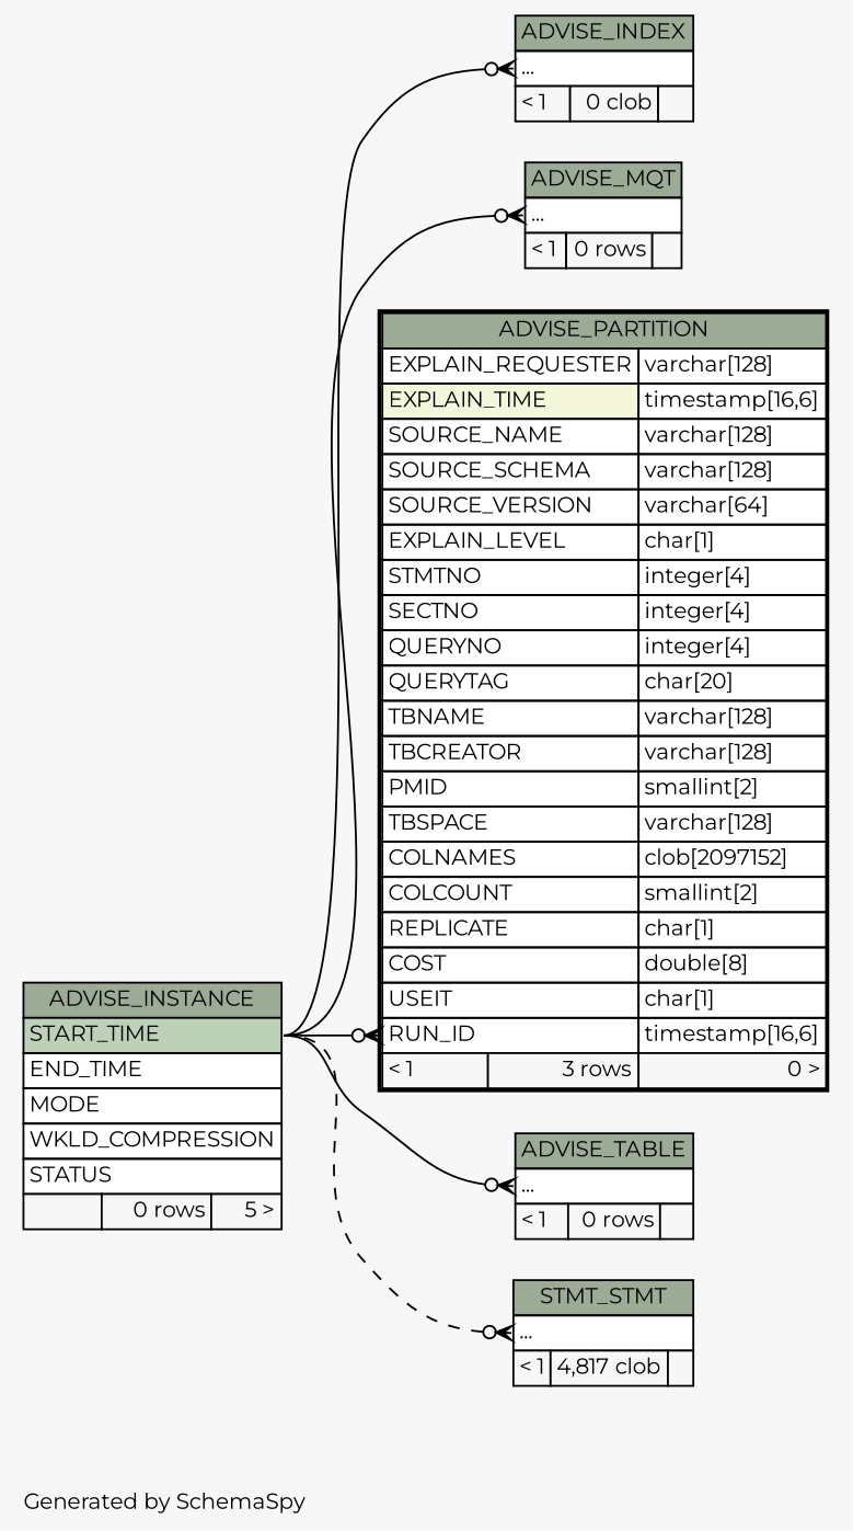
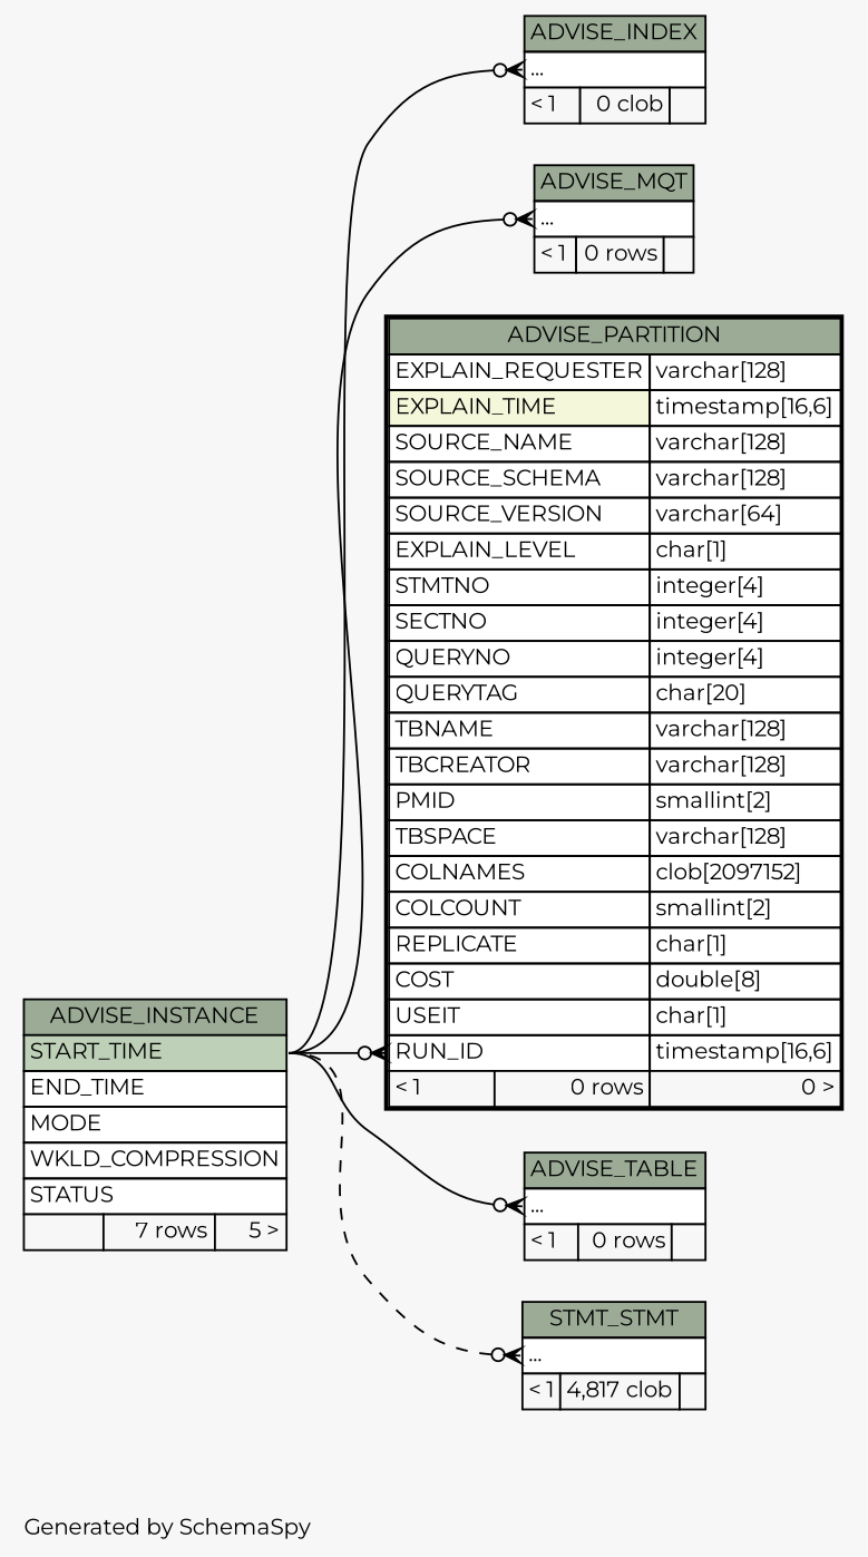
  digraph {
    bgcolor="#f7f7f7"
    fontname=Montserrat
    fontsize=11
    label="\nGenerated by SchemaSpy"
    labeljust=l
    nodesep=0.18
    rankdir=RL
    ranksep=0.46
    node [fontname=Montserrat fontsize=11 shape=plaintext]
    edge [arrowhead=none arrowsize=0.8 arrowtail=crowodot dir=back fontname=Montserrat headport="START_TIME:e" tailport="elipses:w"]
    n1 [label=<     <TABLE BORDER="0" CELLBORDER="1" CELLSPACING="0" BGCOLOR="#ffffff">       <TR><TD COLSPAN="3" BGCOLOR="#9bab96" ALIGN="CENTER">ADVISE_INDEX</TD></TR>       <TR><TD PORT="elipses" COLSPAN="3" ALIGN="LEFT">...</TD></TR>       <TR><TD ALIGN="LEFT" BGCOLOR="#f7f7f7">&lt; 1</TD><TD ALIGN="RIGHT" BGCOLOR="#f7f7f7">0 clob</TD><TD ALIGN="RIGHT" BGCOLOR="#f7f7f7">  </TD></TR>     </TABLE>>]
-   n2 [label=<     <TABLE BORDER="0" CELLBORDER="1" CELLSPACING="0" BGCOLOR="#ffffff">       <TR><TD COLSPAN="3" BGCOLOR="#9bab96" ALIGN="CENTER">ADVISE_INSTANCE</TD></TR>       <TR><TD PORT="START_TIME" COLSPAN="3" BGCOLOR="#bed1b8" ALIGN="LEFT">START_TIME</TD></TR>       <TR><TD PORT="END_TIME" COLSPAN="3" ALIGN="LEFT">END_TIME</TD></TR>       <TR><TD PORT="MODE" COLSPAN="3" ALIGN="LEFT">MODE</TD></TR>       <TR><TD PORT="WKLD_COMPRESSION" COLSPAN="3" ALIGN="LEFT">WKLD_COMPRESSION</TD></TR>       <TR><TD PORT="STATUS" COLSPAN="3" ALIGN="LEFT">STATUS</TD></TR>       <TR><TD ALIGN="LEFT" BGCOLOR="#f7f7f7">  </TD><TD ALIGN="RIGHT" BGCOLOR="#f7f7f7">0 rows</TD><TD ALIGN="RIGHT" BGCOLOR="#f7f7f7">5 &gt;</TD></TR>     </TABLE>>]
+   n2 [label=<     <TABLE BORDER="0" CELLBORDER="1" CELLSPACING="0" BGCOLOR="#ffffff">       <TR><TD COLSPAN="3" BGCOLOR="#9bab96" ALIGN="CENTER">ADVISE_INSTANCE</TD></TR>       <TR><TD PORT="START_TIME" COLSPAN="3" BGCOLOR="#bed1b8" ALIGN="LEFT">START_TIME</TD></TR>       <TR><TD PORT="END_TIME" COLSPAN="3" ALIGN="LEFT">END_TIME</TD></TR>       <TR><TD PORT="MODE" COLSPAN="3" ALIGN="LEFT">MODE</TD></TR>       <TR><TD PORT="WKLD_COMPRESSION" COLSPAN="3" ALIGN="LEFT">WKLD_COMPRESSION</TD></TR>       <TR><TD PORT="STATUS" COLSPAN="3" ALIGN="LEFT">STATUS</TD></TR>       <TR><TD ALIGN="LEFT" BGCOLOR="#f7f7f7">  </TD><TD ALIGN="RIGHT" BGCOLOR="#f7f7f7">7 rows</TD><TD ALIGN="RIGHT" BGCOLOR="#f7f7f7">5 &gt;</TD></TR>     </TABLE>>]
    n3 [label=<     <TABLE BORDER="0" CELLBORDER="1" CELLSPACING="0" BGCOLOR="#ffffff">       <TR><TD COLSPAN="3" BGCOLOR="#9bab96" ALIGN="CENTER">ADVISE_MQT</TD></TR>       <TR><TD PORT="elipses" COLSPAN="3" ALIGN="LEFT">...</TD></TR>       <TR><TD ALIGN="LEFT" BGCOLOR="#f7f7f7">&lt; 1</TD><TD ALIGN="RIGHT" BGCOLOR="#f7f7f7">0 rows</TD><TD ALIGN="RIGHT" BGCOLOR="#f7f7f7">  </TD></TR>     </TABLE>>]
-   n4 [label=<     <TABLE BORDER="2" CELLBORDER="1" CELLSPACING="0" BGCOLOR="#ffffff">       <TR><TD COLSPAN="3" BGCOLOR="#9bab96" ALIGN="CENTER">ADVISE_PARTITION</TD></TR>       <TR><TD PORT="EXPLAIN_REQUESTER" COLSPAN="2" ALIGN="LEFT">EXPLAIN_REQUESTER</TD><TD PORT="EXPLAIN_REQUESTER.type" ALIGN="LEFT">varchar[128]</TD></TR>       <TR><TD PORT="EXPLAIN_TIME" COLSPAN="2" BGCOLOR="#f4f7da" ALIGN="LEFT">EXPLAIN_TIME</TD><TD PORT="EXPLAIN_TIME.type" ALIGN="LEFT">timestamp[16,6]</TD></TR>       <TR><TD PORT="SOURCE_NAME" COLSPAN="2" ALIGN="LEFT">SOURCE_NAME</TD><TD PORT="SOURCE_NAME.type" ALIGN="LEFT">varchar[128]</TD></TR>       <TR><TD PORT="SOURCE_SCHEMA" COLSPAN="2" ALIGN="LEFT">SOURCE_SCHEMA</TD><TD PORT="SOURCE_SCHEMA.type" ALIGN="LEFT">varchar[128]</TD></TR>       <TR><TD PORT="SOURCE_VERSION" COLSPAN="2" ALIGN="LEFT">SOURCE_VERSION</TD><TD PORT="SOURCE_VERSION.type" ALIGN="LEFT">varchar[64]</TD></TR>       <TR><TD PORT="EXPLAIN_LEVEL" COLSPAN="2" ALIGN="LEFT">EXPLAIN_LEVEL</TD><TD PORT="EXPLAIN_LEVEL.type" ALIGN="LEFT">char[1]</TD></TR>       <TR><TD PORT="STMTNO" COLSPAN="2" ALIGN="LEFT">STMTNO</TD><TD PORT="STMTNO.type" ALIGN="LEFT">integer[4]</TD></TR>       <TR><TD PORT="SECTNO" COLSPAN="2" ALIGN="LEFT">SECTNO</TD><TD PORT="SECTNO.type" ALIGN="LEFT">integer[4]</TD></TR>       <TR><TD PORT="QUERYNO" COLSPAN="2" ALIGN="LEFT">QUERYNO</TD><TD PORT="QUERYNO.type" ALIGN="LEFT">integer[4]</TD></TR>       <TR><TD PORT="QUERYTAG" COLSPAN="2" ALIGN="LEFT">QUERYTAG</TD><TD PORT="QUERYTAG.type" ALIGN="LEFT">char[20]</TD></TR>       <TR><TD PORT="TBNAME" COLSPAN="2" ALIGN="LEFT">TBNAME</TD><TD PORT="TBNAME.type" ALIGN="LEFT">varchar[128]</TD></TR>       <TR><TD PORT="TBCREATOR" COLSPAN="2" ALIGN="LEFT">TBCREATOR</TD><TD PORT="TBCREATOR.type" ALIGN="LEFT">varchar[128]</TD></TR>       <TR><TD PORT="PMID" COLSPAN="2" ALIGN="LEFT">PMID</TD><TD PORT="PMID.type" ALIGN="LEFT">smallint[2]</TD></TR>       <TR><TD PORT="TBSPACE" COLSPAN="2" ALIGN="LEFT">TBSPACE</TD><TD PORT="TBSPACE.type" ALIGN="LEFT">varchar[128]</TD></TR>       <TR><TD PORT="COLNAMES" COLSPAN="2" ALIGN="LEFT">COLNAMES</TD><TD PORT="COLNAMES.type" ALIGN="LEFT">clob[2097152]</TD></TR>       <TR><TD PORT="COLCOUNT" COLSPAN="2" ALIGN="LEFT">COLCOUNT</TD><TD PORT="COLCOUNT.type" ALIGN="LEFT">smallint[2]</TD></TR>       <TR><TD PORT="REPLICATE" COLSPAN="2" ALIGN="LEFT">REPLICATE</TD><TD PORT="REPLICATE.type" ALIGN="LEFT">char[1]</TD></TR>       <TR><TD PORT="COST" COLSPAN="2" ALIGN="LEFT">COST</TD><TD PORT="COST.type" ALIGN="LEFT">double[8]</TD></TR>       <TR><TD PORT="USEIT" COLSPAN="2" ALIGN="LEFT">USEIT</TD><TD PORT="USEIT.type" ALIGN="LEFT">char[1]</TD></TR>       <TR><TD PORT="RUN_ID" COLSPAN="2" ALIGN="LEFT">RUN_ID</TD><TD PORT="RUN_ID.type" ALIGN="LEFT">timestamp[16,6]</TD></TR>       <TR><TD ALIGN="LEFT" BGCOLOR="#f7f7f7">&lt; 1</TD><TD ALIGN="RIGHT" BGCOLOR="#f7f7f7">3 rows</TD><TD ALIGN="RIGHT" BGCOLOR="#f7f7f7">0 &gt;</TD></TR>     </TABLE>>]
+   n4 [label=<     <TABLE BORDER="2" CELLBORDER="1" CELLSPACING="0" BGCOLOR="#ffffff">       <TR><TD COLSPAN="3" BGCOLOR="#9bab96" ALIGN="CENTER">ADVISE_PARTITION</TD></TR>       <TR><TD PORT="EXPLAIN_REQUESTER" COLSPAN="2" ALIGN="LEFT">EXPLAIN_REQUESTER</TD><TD PORT="EXPLAIN_REQUESTER.type" ALIGN="LEFT">varchar[128]</TD></TR>       <TR><TD PORT="EXPLAIN_TIME" COLSPAN="2" BGCOLOR="#f4f7da" ALIGN="LEFT">EXPLAIN_TIME</TD><TD PORT="EXPLAIN_TIME.type" ALIGN="LEFT">timestamp[16,6]</TD></TR>       <TR><TD PORT="SOURCE_NAME" COLSPAN="2" ALIGN="LEFT">SOURCE_NAME</TD><TD PORT="SOURCE_NAME.type" ALIGN="LEFT">varchar[128]</TD></TR>       <TR><TD PORT="SOURCE_SCHEMA" COLSPAN="2" ALIGN="LEFT">SOURCE_SCHEMA</TD><TD PORT="SOURCE_SCHEMA.type" ALIGN="LEFT">varchar[128]</TD></TR>       <TR><TD PORT="SOURCE_VERSION" COLSPAN="2" ALIGN="LEFT">SOURCE_VERSION</TD><TD PORT="SOURCE_VERSION.type" ALIGN="LEFT">varchar[64]</TD></TR>       <TR><TD PORT="EXPLAIN_LEVEL" COLSPAN="2" ALIGN="LEFT">EXPLAIN_LEVEL</TD><TD PORT="EXPLAIN_LEVEL.type" ALIGN="LEFT">char[1]</TD></TR>       <TR><TD PORT="STMTNO" COLSPAN="2" ALIGN="LEFT">STMTNO</TD><TD PORT="STMTNO.type" ALIGN="LEFT">integer[4]</TD></TR>       <TR><TD PORT="SECTNO" COLSPAN="2" ALIGN="LEFT">SECTNO</TD><TD PORT="SECTNO.type" ALIGN="LEFT">integer[4]</TD></TR>       <TR><TD PORT="QUERYNO" COLSPAN="2" ALIGN="LEFT">QUERYNO</TD><TD PORT="QUERYNO.type" ALIGN="LEFT">integer[4]</TD></TR>       <TR><TD PORT="QUERYTAG" COLSPAN="2" ALIGN="LEFT">QUERYTAG</TD><TD PORT="QUERYTAG.type" ALIGN="LEFT">char[20]</TD></TR>       <TR><TD PORT="TBNAME" COLSPAN="2" ALIGN="LEFT">TBNAME</TD><TD PORT="TBNAME.type" ALIGN="LEFT">varchar[128]</TD></TR>       <TR><TD PORT="TBCREATOR" COLSPAN="2" ALIGN="LEFT">TBCREATOR</TD><TD PORT="TBCREATOR.type" ALIGN="LEFT">varchar[128]</TD></TR>       <TR><TD PORT="PMID" COLSPAN="2" ALIGN="LEFT">PMID</TD><TD PORT="PMID.type" ALIGN="LEFT">smallint[2]</TD></TR>       <TR><TD PORT="TBSPACE" COLSPAN="2" ALIGN="LEFT">TBSPACE</TD><TD PORT="TBSPACE.type" ALIGN="LEFT">varchar[128]</TD></TR>       <TR><TD PORT="COLNAMES" COLSPAN="2" ALIGN="LEFT">COLNAMES</TD><TD PORT="COLNAMES.type" ALIGN="LEFT">clob[2097152]</TD></TR>       <TR><TD PORT="COLCOUNT" COLSPAN="2" ALIGN="LEFT">COLCOUNT</TD><TD PORT="COLCOUNT.type" ALIGN="LEFT">smallint[2]</TD></TR>       <TR><TD PORT="REPLICATE" COLSPAN="2" ALIGN="LEFT">REPLICATE</TD><TD PORT="REPLICATE.type" ALIGN="LEFT">char[1]</TD></TR>       <TR><TD PORT="COST" COLSPAN="2" ALIGN="LEFT">COST</TD><TD PORT="COST.type" ALIGN="LEFT">double[8]</TD></TR>       <TR><TD PORT="USEIT" COLSPAN="2" ALIGN="LEFT">USEIT</TD><TD PORT="USEIT.type" ALIGN="LEFT">char[1]</TD></TR>       <TR><TD PORT="RUN_ID" COLSPAN="2" ALIGN="LEFT">RUN_ID</TD><TD PORT="RUN_ID.type" ALIGN="LEFT">timestamp[16,6]</TD></TR>       <TR><TD ALIGN="LEFT" BGCOLOR="#f7f7f7">&lt; 1</TD><TD ALIGN="RIGHT" BGCOLOR="#f7f7f7">0 rows</TD><TD ALIGN="RIGHT" BGCOLOR="#f7f7f7">0 &gt;</TD></TR>     </TABLE>>]
    n5 [label=<     <TABLE BORDER="0" CELLBORDER="1" CELLSPACING="0" BGCOLOR="#ffffff">       <TR><TD COLSPAN="3" BGCOLOR="#9bab96" ALIGN="CENTER">ADVISE_TABLE</TD></TR>       <TR><TD PORT="elipses" COLSPAN="3" ALIGN="LEFT">...</TD></TR>       <TR><TD ALIGN="LEFT" BGCOLOR="#f7f7f7">&lt; 1</TD><TD ALIGN="RIGHT" BGCOLOR="#f7f7f7">0 rows</TD><TD ALIGN="RIGHT" BGCOLOR="#f7f7f7">  </TD></TR>     </TABLE>>]
    n6 [label=<     <TABLE BORDER="0" CELLBORDER="1" CELLSPACING="0" BGCOLOR="#ffffff">       <TR><TD COLSPAN="3" BGCOLOR="#9bab96" ALIGN="CENTER">STMT_STMT</TD></TR>       <TR><TD PORT="elipses" COLSPAN="3" ALIGN="LEFT">...</TD></TR>       <TR><TD ALIGN="LEFT" BGCOLOR="#f7f7f7">&lt; 1</TD><TD ALIGN="RIGHT" BGCOLOR="#f7f7f7">4,817 clob</TD><TD ALIGN="RIGHT" BGCOLOR="#f7f7f7">  </TD></TR>     </TABLE>>]
    n1 -> n2
    n3 -> n2
    n4 -> n2 [tailport="RUN_ID:w"]
    n5 -> n2
    n6 -> n2 [style=dashed]
  }
